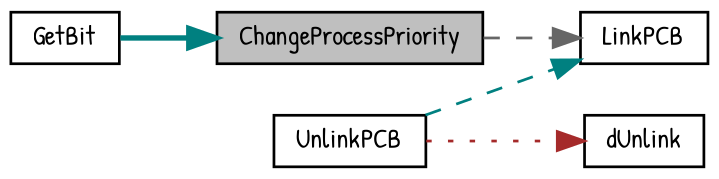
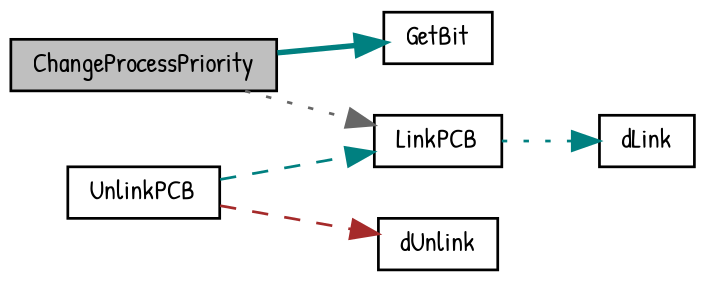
  digraph {
    fontname="Patrick Hand"
    rankdir=LR
    node [color=black fillcolor=white fontname="Patrick Hand" fontsize=10 shape=record style=filled]
    edge [color=teal fontname="Patrick Hand" fontsize=10 labelfontname=Helvetica labelfontsize=10 style=dotted]
    n1 [fillcolor=grey75 fontcolor=black height=0.2 label=ChangeProcessPriority width=0.4]
    n2 [height=0.2 label=GetBit width=0.4]
    n3 [height=0.2 label=LinkPCB width=0.4]
+   n4 [height=0.2 label=dLink width=0.4]
    n5 [height=0.2 label=UnlinkPCB width=0.4]
    n6 [height=0.2 label=dUnlink width=0.4]
-   n2 -> n1 [style=bold]
-   n1 -> n3 [color=gray40 style=dashed]
+   n1 -> n2 [style=bold]
+   n1 -> n3 [color=gray40]
+   n3 -> n4
    n5 -> n3 [style=dashed]
-   n5 -> n6 [color=brown]
+   n5 -> n6 [color=brown style=dashed]
  }
